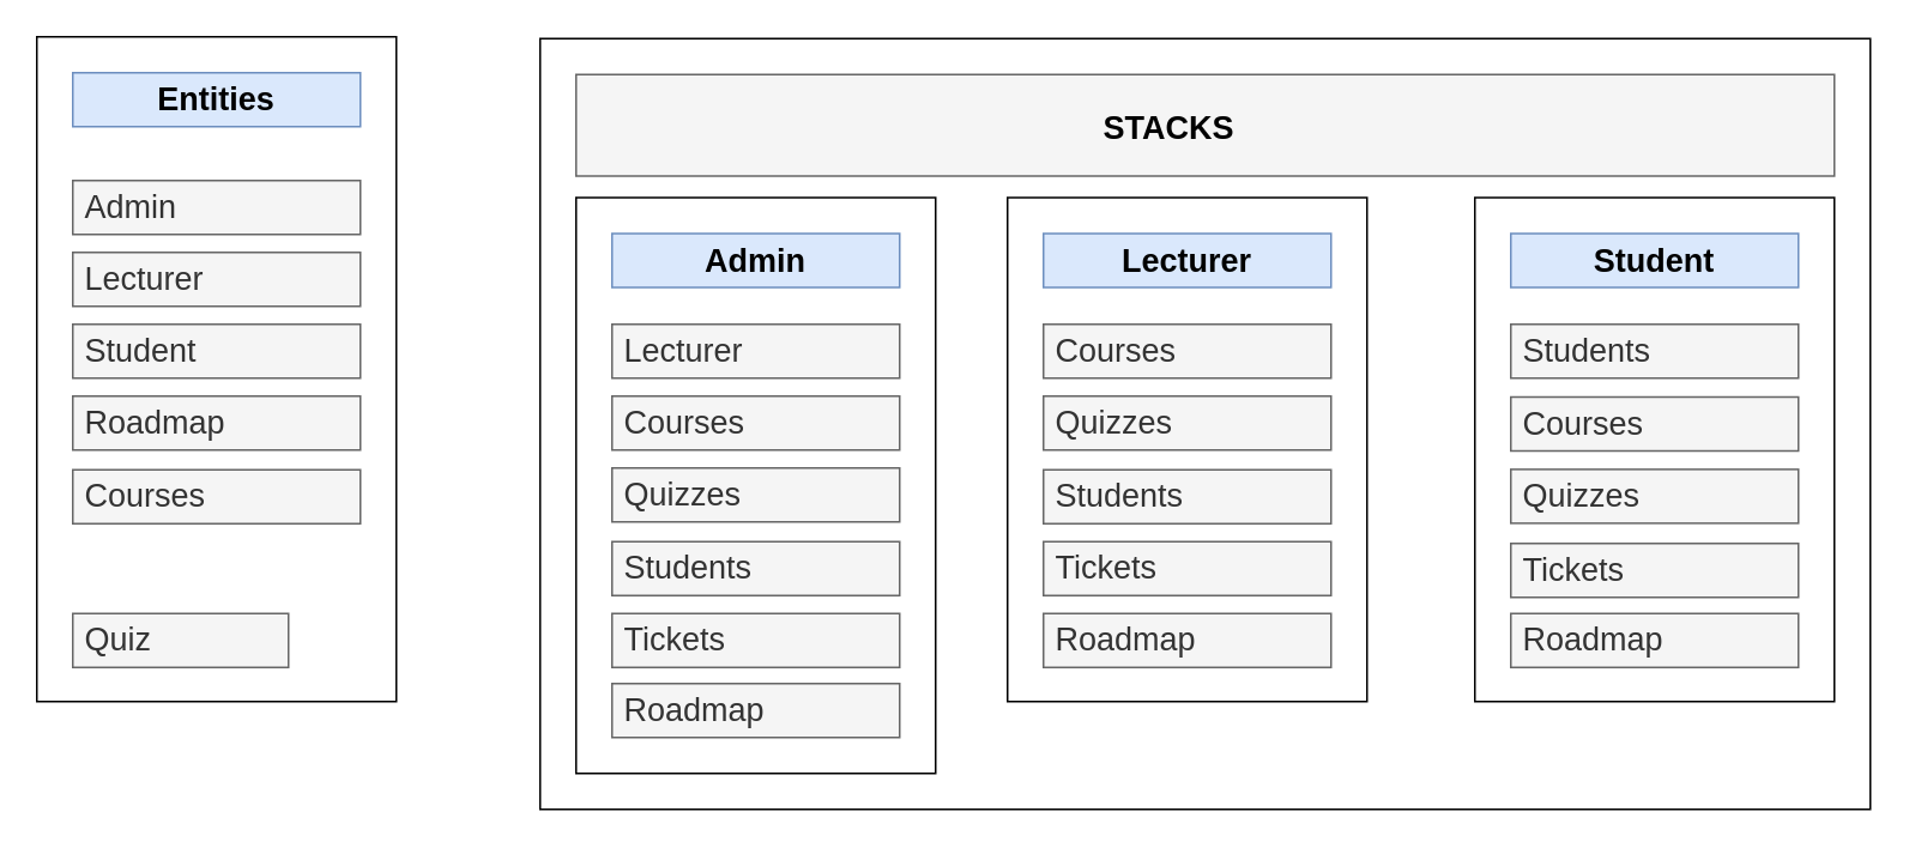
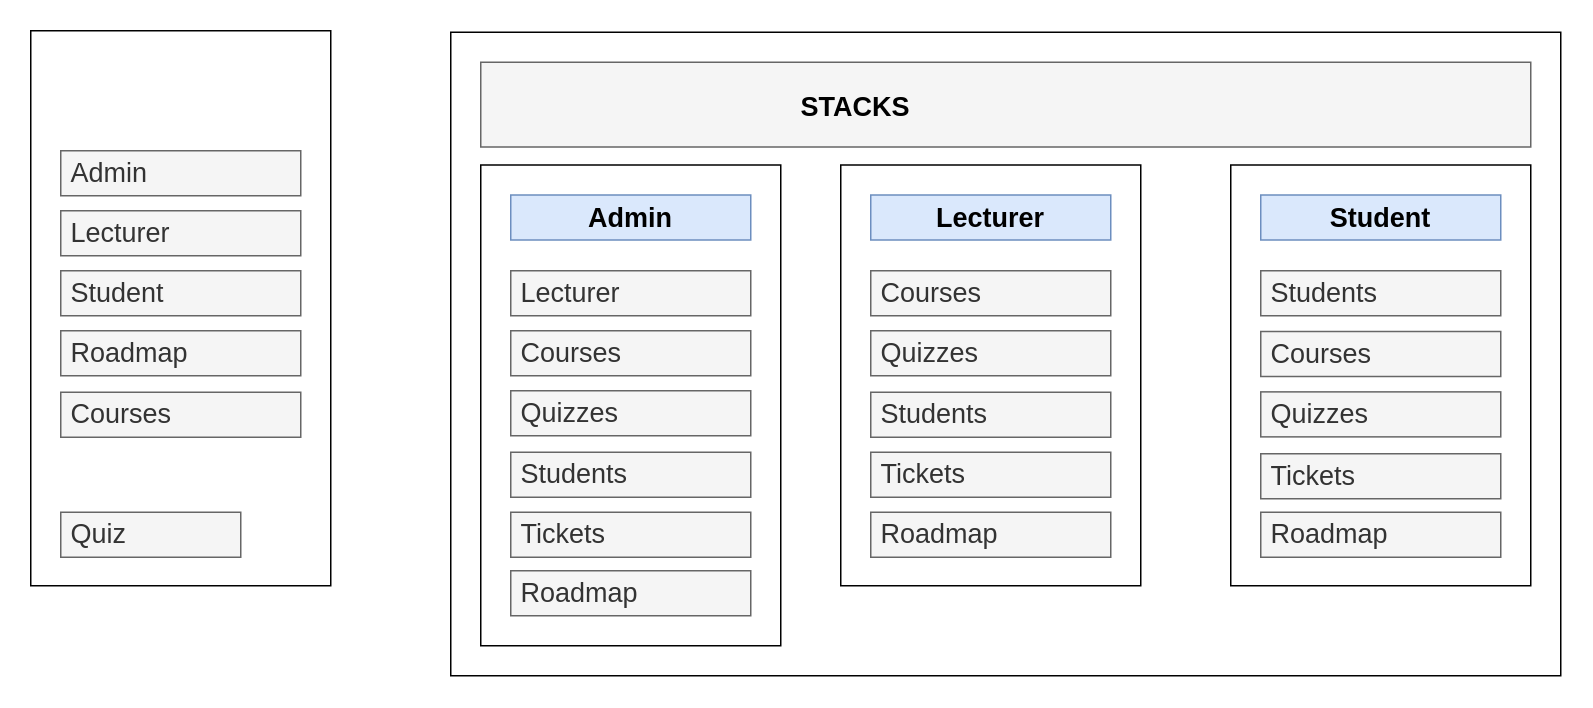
  <mxCell id="0" />
  <mxCell id="1" parent="0" />
  <mxCell id="2" value="" style="rounded=0;whiteSpace=wrap;html=1;align=left;" vertex="1" parent="1"><mxGeometry x="300" y="21" width="740" height="429" as="geometry" /></mxCell>
  <mxCell id="3" value="" style="rounded=0;whiteSpace=wrap;html=1;align=left;" vertex="1" parent="1"><mxGeometry x="20" y="20" width="200" height="370" as="geometry" /></mxCell>
- <mxCell id="4" value="&lt;b&gt;&lt;font style=&quot;font-size: 18px;&quot;&gt;Entities&lt;/font&gt;&lt;/b&gt;" style="text;html=1;strokeColor=#6c8ebf;fillColor=#dae8fc;align=center;verticalAlign=middle;whiteSpace=wrap;rounded=0;" vertex="1" parent="1"><mxGeometry x="40" y="40" width="160" height="30" as="geometry" /></mxCell>
  <mxCell id="5" value="&amp;nbsp;Admin" style="text;html=1;strokeColor=#666666;fillColor=#f5f5f5;align=left;verticalAlign=middle;whiteSpace=wrap;rounded=0;fontSize=18;fontColor=#333333;" vertex="1" parent="1"><mxGeometry x="40" y="100" width="160" height="30" as="geometry" /></mxCell>
  <mxCell id="6" value="&amp;nbsp;Courses" style="text;html=1;strokeColor=#666666;fillColor=#f5f5f5;align=left;verticalAlign=middle;whiteSpace=wrap;rounded=0;fontSize=18;fontColor=#333333;" vertex="1" parent="1"><mxGeometry x="40" y="261" width="160" height="30" as="geometry" /></mxCell>
  <mxCell id="7" value="&amp;nbsp;Quiz" style="text;html=1;strokeColor=#666666;fillColor=#f5f5f5;align=left;verticalAlign=middle;whiteSpace=wrap;rounded=0;fontSize=18;fontColor=#333333;" vertex="1" parent="1"><mxGeometry x="40" y="341" width="120" height="30" as="geometry" /></mxCell>
  <mxCell id="8" value="&amp;nbsp;Lecturer" style="text;html=1;strokeColor=#666666;fillColor=#f5f5f5;align=left;verticalAlign=middle;whiteSpace=wrap;rounded=0;fontSize=18;fontColor=#333333;" vertex="1" parent="1"><mxGeometry x="40" y="140" width="160" height="30" as="geometry" /></mxCell>
  <mxCell id="9" value="&amp;nbsp;Student" style="text;html=1;strokeColor=#666666;fillColor=#f5f5f5;align=left;verticalAlign=middle;whiteSpace=wrap;rounded=0;fontSize=18;fontColor=#333333;" vertex="1" parent="1"><mxGeometry x="40" y="180" width="160" height="30" as="geometry" /></mxCell>
  <mxCell id="10" value="&amp;nbsp;Roadmap" style="text;html=1;strokeColor=#666666;fillColor=#f5f5f5;align=left;verticalAlign=middle;whiteSpace=wrap;rounded=0;fontSize=18;fontColor=#333333;" vertex="1" parent="1"><mxGeometry x="40" y="220" width="160" height="30" as="geometry" /></mxCell>
  <mxCell id="11" value="" style="rounded=0;whiteSpace=wrap;html=1;align=left;" vertex="1" parent="1"><mxGeometry x="320" y="109.5" width="200" height="320.5" as="geometry" /></mxCell>
  <mxCell id="12" value="&lt;b&gt;&lt;font style=&quot;font-size: 18px;&quot;&gt;Admin&lt;/font&gt;&lt;/b&gt;" style="text;html=1;strokeColor=#6c8ebf;fillColor=#dae8fc;align=center;verticalAlign=middle;whiteSpace=wrap;rounded=0;" vertex="1" parent="1"><mxGeometry x="340" y="129.5" width="160" height="30" as="geometry" /></mxCell>
  <mxCell id="13" value="" style="rounded=0;whiteSpace=wrap;html=1;align=left;" vertex="1" parent="1"><mxGeometry x="560" y="109.5" width="200" height="280.5" as="geometry" /></mxCell>
  <mxCell id="14" value="&lt;b&gt;&lt;font style=&quot;font-size: 18px;&quot;&gt;Lecturer&lt;/font&gt;&lt;/b&gt;" style="text;html=1;strokeColor=#6c8ebf;fillColor=#dae8fc;align=center;verticalAlign=middle;whiteSpace=wrap;rounded=0;" vertex="1" parent="1"><mxGeometry x="580" y="129.5" width="160" height="30" as="geometry" /></mxCell>
  <mxCell id="15" value="" style="rounded=0;whiteSpace=wrap;html=1;align=left;" vertex="1" parent="1"><mxGeometry x="820" y="109.5" width="200" height="280.5" as="geometry" /></mxCell>
  <mxCell id="16" value="&lt;b&gt;&lt;font style=&quot;font-size: 18px;&quot;&gt;Student&lt;/font&gt;&lt;/b&gt;" style="text;html=1;strokeColor=#6c8ebf;fillColor=#dae8fc;align=center;verticalAlign=middle;whiteSpace=wrap;rounded=0;" vertex="1" parent="1"><mxGeometry x="840" y="129.5" width="160" height="30" as="geometry" /></mxCell>
  <mxCell id="17" value="" style="rounded=0;whiteSpace=wrap;html=1;align=left;fillColor=#f5f5f5;fontColor=#333333;strokeColor=#666666;" vertex="1" parent="1"><mxGeometry x="320" y="41" width="700" height="56.5" as="geometry" /></mxCell>
- <mxCell id="18" value="STACKS" style="text;html=1;strokeColor=none;fillColor=none;align=center;verticalAlign=middle;whiteSpace=wrap;rounded=0;fontSize=18;fontStyle=1" vertex="1" parent="1"><mxGeometry x="590" y="56" width="120" height="30" as="geometry" /></mxCell>
+ <mxCell id="18" value="STACKS" style="text;html=1;strokeColor=none;fillColor=none;align=center;verticalAlign=middle;whiteSpace=wrap;rounded=0;fontSize=18;fontStyle=1" vertex="1" parent="1"><mxGeometry x="510" y="56" width="120" height="30" as="geometry" /></mxCell>
  <mxCell id="19" value="&amp;nbsp;Courses" style="text;html=1;strokeColor=#666666;fillColor=#f5f5f5;align=left;verticalAlign=middle;whiteSpace=wrap;rounded=0;fontSize=18;fontColor=#333333;" vertex="1" parent="1"><mxGeometry x="580" y="180" width="160" height="30" as="geometry" /></mxCell>
  <mxCell id="20" value="&amp;nbsp;Quizzes" style="text;html=1;strokeColor=#666666;fillColor=#f5f5f5;align=left;verticalAlign=middle;whiteSpace=wrap;rounded=0;fontSize=18;fontColor=#333333;" vertex="1" parent="1"><mxGeometry x="580" y="220" width="160" height="30" as="geometry" /></mxCell>
  <mxCell id="21" value="&amp;nbsp;Students" style="text;html=1;strokeColor=#666666;fillColor=#f5f5f5;align=left;verticalAlign=middle;whiteSpace=wrap;rounded=0;fontSize=18;fontColor=#333333;" vertex="1" parent="1"><mxGeometry x="580" y="261" width="160" height="30" as="geometry" /></mxCell>
  <mxCell id="22" value="&amp;nbsp;Tickets" style="text;html=1;strokeColor=#666666;fillColor=#f5f5f5;align=left;verticalAlign=middle;whiteSpace=wrap;rounded=0;fontSize=18;fontColor=#333333;" vertex="1" parent="1"><mxGeometry x="580" y="301" width="160" height="30" as="geometry" /></mxCell>
  <mxCell id="23" value="&amp;nbsp;Courses" style="text;html=1;strokeColor=#666666;fillColor=#f5f5f5;align=left;verticalAlign=middle;whiteSpace=wrap;rounded=0;fontSize=18;fontColor=#333333;" vertex="1" parent="1"><mxGeometry x="840" y="220.5" width="160" height="30" as="geometry" /></mxCell>
  <mxCell id="24" value="&amp;nbsp;Quizzes" style="text;html=1;strokeColor=#666666;fillColor=#f5f5f5;align=left;verticalAlign=middle;whiteSpace=wrap;rounded=0;fontSize=18;fontColor=#333333;" vertex="1" parent="1"><mxGeometry x="840" y="260.75" width="160" height="30" as="geometry" /></mxCell>
  <mxCell id="25" value="&amp;nbsp;Tickets" style="text;html=1;strokeColor=#666666;fillColor=#f5f5f5;align=left;verticalAlign=middle;whiteSpace=wrap;rounded=0;fontSize=18;fontColor=#333333;" vertex="1" parent="1"><mxGeometry x="840" y="302" width="160" height="30" as="geometry" /></mxCell>
  <mxCell id="26" value="&amp;nbsp;Students" style="text;html=1;strokeColor=#666666;fillColor=#f5f5f5;align=left;verticalAlign=middle;whiteSpace=wrap;rounded=0;fontSize=18;fontColor=#333333;" vertex="1" parent="1"><mxGeometry x="840" y="180" width="160" height="30" as="geometry" /></mxCell>
  <mxCell id="27" value="&amp;nbsp;Lecturer" style="text;html=1;strokeColor=#666666;fillColor=#f5f5f5;align=left;verticalAlign=middle;whiteSpace=wrap;rounded=0;fontSize=18;fontColor=#333333;" vertex="1" parent="1"><mxGeometry x="340" y="180" width="160" height="30" as="geometry" /></mxCell>
  <mxCell id="28" value="&amp;nbsp;Courses" style="text;html=1;strokeColor=#666666;fillColor=#f5f5f5;align=left;verticalAlign=middle;whiteSpace=wrap;rounded=0;fontSize=18;fontColor=#333333;" vertex="1" parent="1"><mxGeometry x="340" y="220" width="160" height="30" as="geometry" /></mxCell>
  <mxCell id="29" value="&amp;nbsp;Quizzes" style="text;html=1;strokeColor=#666666;fillColor=#f5f5f5;align=left;verticalAlign=middle;whiteSpace=wrap;rounded=0;fontSize=18;fontColor=#333333;" vertex="1" parent="1"><mxGeometry x="340" y="260" width="160" height="30" as="geometry" /></mxCell>
  <mxCell id="30" value="&amp;nbsp;Students" style="text;html=1;strokeColor=#666666;fillColor=#f5f5f5;align=left;verticalAlign=middle;whiteSpace=wrap;rounded=0;fontSize=18;fontColor=#333333;" vertex="1" parent="1"><mxGeometry x="340" y="301" width="160" height="30" as="geometry" /></mxCell>
  <mxCell id="31" value="&amp;nbsp;Tickets" style="text;html=1;strokeColor=#666666;fillColor=#f5f5f5;align=left;verticalAlign=middle;whiteSpace=wrap;rounded=0;fontSize=18;fontColor=#333333;" vertex="1" parent="1"><mxGeometry x="340" y="341" width="160" height="30" as="geometry" /></mxCell>
  <mxCell id="32" value="&amp;nbsp;Roadmap" style="text;html=1;strokeColor=#666666;fillColor=#f5f5f5;align=left;verticalAlign=middle;whiteSpace=wrap;rounded=0;fontSize=18;fontColor=#333333;" vertex="1" parent="1"><mxGeometry x="340" y="380" width="160" height="30" as="geometry" /></mxCell>
  <mxCell id="33" value="&amp;nbsp;Roadmap" style="text;html=1;strokeColor=#666666;fillColor=#f5f5f5;align=left;verticalAlign=middle;whiteSpace=wrap;rounded=0;fontSize=18;fontColor=#333333;" vertex="1" parent="1"><mxGeometry x="580" y="341" width="160" height="30" as="geometry" /></mxCell>
  <mxCell id="34" value="&amp;nbsp;Roadmap" style="text;html=1;strokeColor=#666666;fillColor=#f5f5f5;align=left;verticalAlign=middle;whiteSpace=wrap;rounded=0;fontSize=18;fontColor=#333333;" vertex="1" parent="1"><mxGeometry x="840" y="341" width="160" height="30" as="geometry" /></mxCell>
